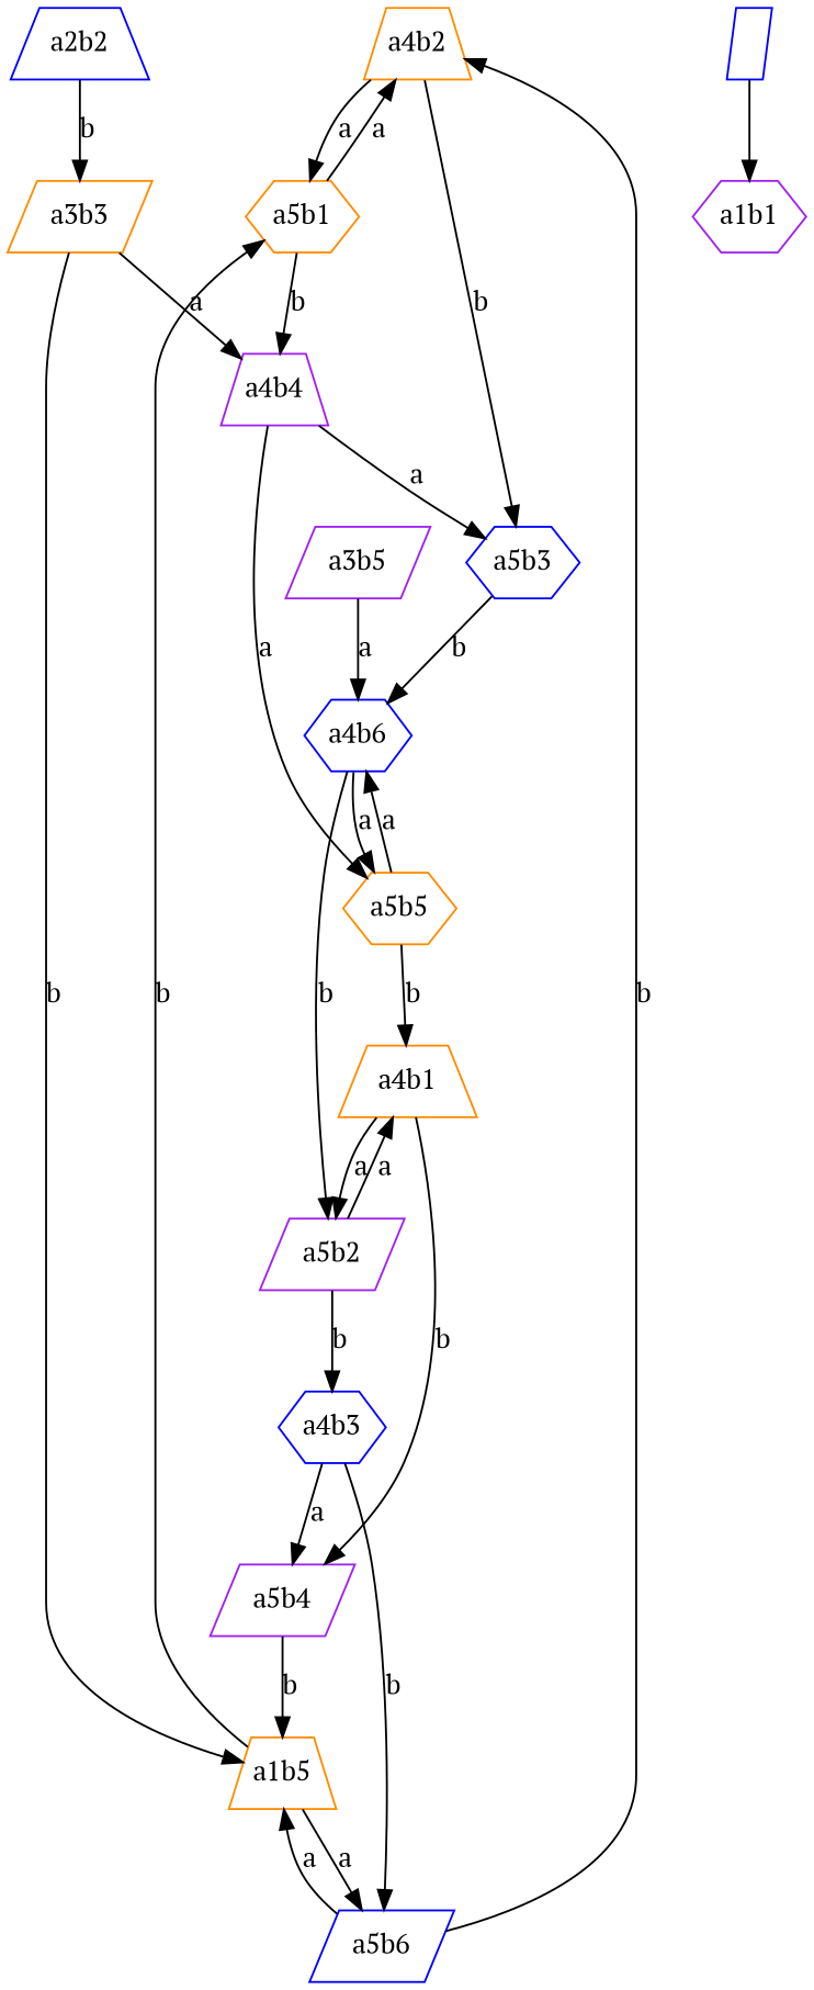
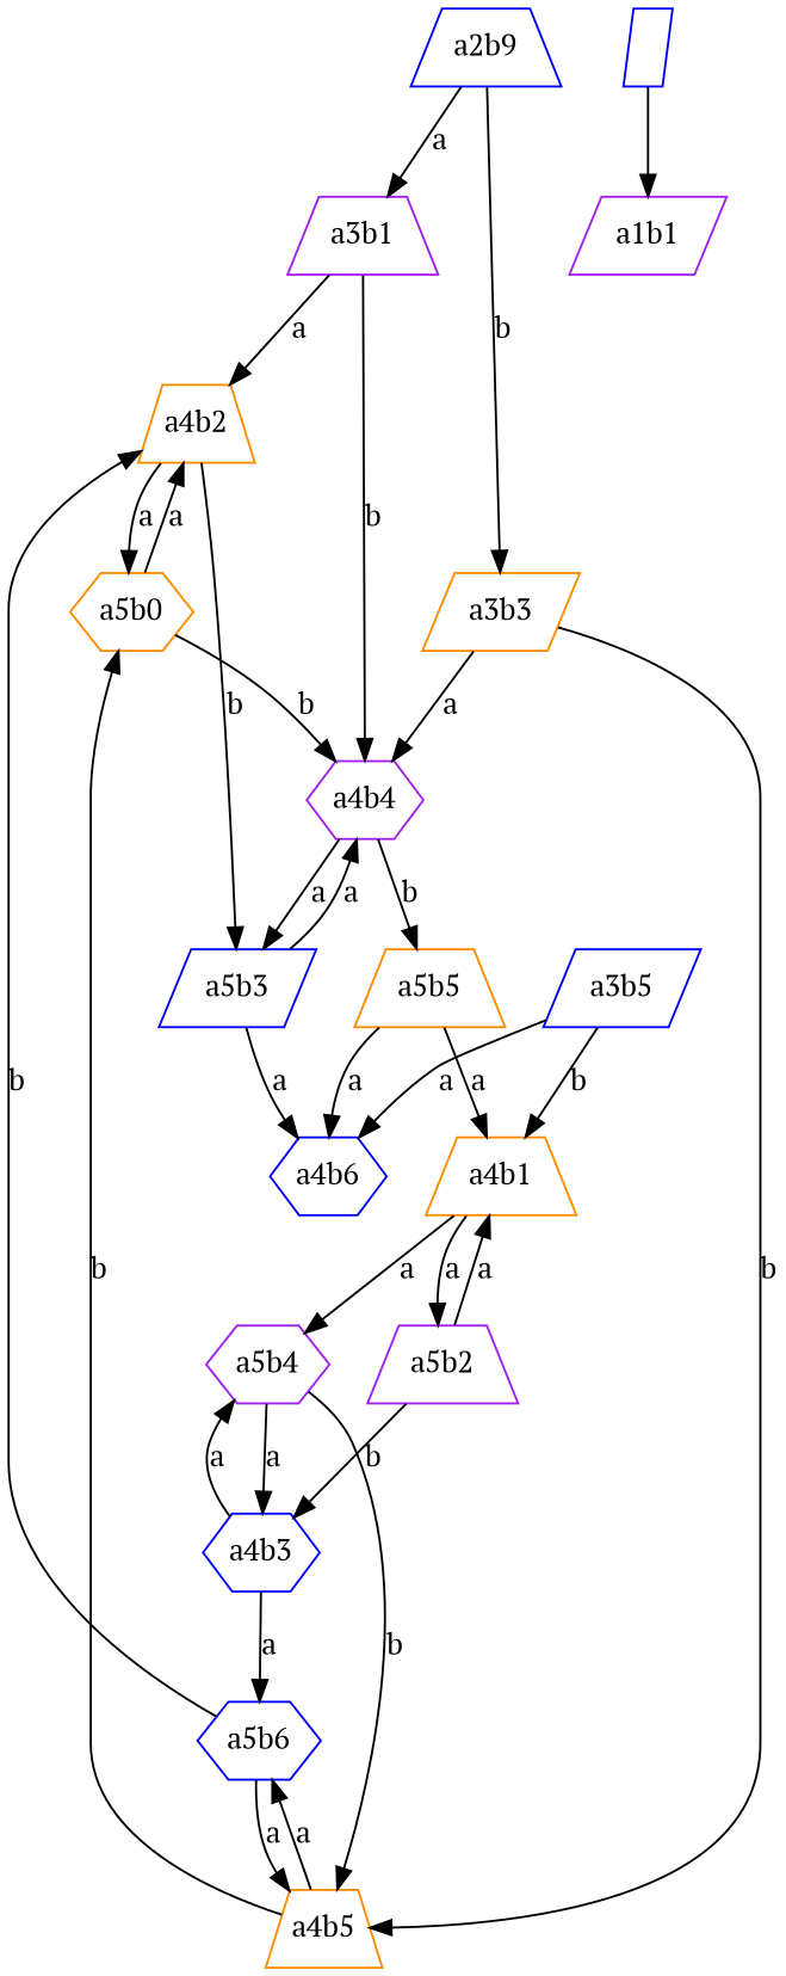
  digraph {
    fontname="PT Serif"
    rankdir=TB
    node [color=darkorange fontname="PT Serif" margin=0.06 shape=trapezium]
    edge [fontname="PT Serif"]
    a4b2 [margin=0]
-   a5b1 [shape=hexagon]
-   a5b3 [color=blue shape=hexagon]
-   a4b4 [color=purple margin=0]
+   a5b1 [shape=hexagon label=a5b0]
+   a5b3 [color=blue shape=parallelogram]
+   a4b4 [color=purple margin=0 shape=hexagon]
    a4b6 [color=blue margin=0 shape=hexagon]
    a4b3 [color=blue margin=0 shape=hexagon]
-   a5b4 [color=purple shape=parallelogram]
-   a5b6 [color=blue shape=parallelogram]
-   a4b5 [margin=0 label=a1b5]
-   a5b5 [shape=hexagon]
+   a5b4 [color=purple shape=hexagon]
+   a5b6 [color=blue shape=hexagon]
+   a4b5 [margin=0]
+   a5b5
    a4b1
-   a5b2 [color=purple shape=parallelogram]
+   a5b2 [color=purple]
    " " [color=blue shape=parallelogram width=0]
-   a1b1 [color=purple shape=hexagon]
-   a2b2 [color=blue]
+   a1b1 [color=purple shape=parallelogram]
+   a2b2 [color=blue label=a2b9]
+   a3b1 [color=purple]
    a3b3 [shape=parallelogram]
-   a3b5 [color=purple shape=parallelogram]
+   a3b5 [color=blue shape=parallelogram]
    a4b2 -> a5b1 [label=a]
    a4b2 -> a5b3 [label=b]
    a5b1 -> a4b2 [label=a]
    a5b1 -> a4b4 [label=b]
-   a5b3 -> a4b6 [label=b]
+   a5b3 -> a4b4 [label=a]
+   a5b3 -> a4b6 [label=a]
    a4b4 -> a5b3 [label=a]
-   a4b4 -> a5b5 [label=a]
-   a4b6 -> a5b5 [label=a]
-   a4b6 -> a5b2 [label=b]
+   a4b4 -> a5b5 [label=b]
    a4b3 -> a5b4 [label=a]
-   a4b3 -> a5b6 [label=b]
+   a4b3 -> a5b6 [label=a]
+   a5b4 -> a4b3 [label=a]
    a5b4 -> a4b5 [label=b]
    a5b6 -> a4b2 [label=b]
    a5b6 -> a4b5 [label=a]
    a4b5 -> a5b1 [label=b]
    a4b5 -> a5b6 [label=a]
    a5b5 -> a4b6 [label=a]
-   a5b5 -> a4b1 [label=b]
-   a4b1 -> a5b4 [label=b]
+   a5b5 -> a4b1 [label=a]
+   a4b1 -> a5b4 [label=a]
    a4b1 -> a5b2 [label=a]
    a5b2 -> a4b3 [label=b]
    a5b2 -> a4b1 [label=a]
    " " -> a1b1
+   a2b2 -> a3b1 [label=a]
    a2b2 -> a3b3 [label=b]
+   a3b1 -> a4b2 [label=a]
+   a3b1 -> a4b4 [label=b]
    a3b3 -> a4b4 [label=a]
    a3b3 -> a4b5 [label=b]
    a3b5 -> a4b6 [label=a]
+   a3b5 -> a4b1 [label=b]
  }
